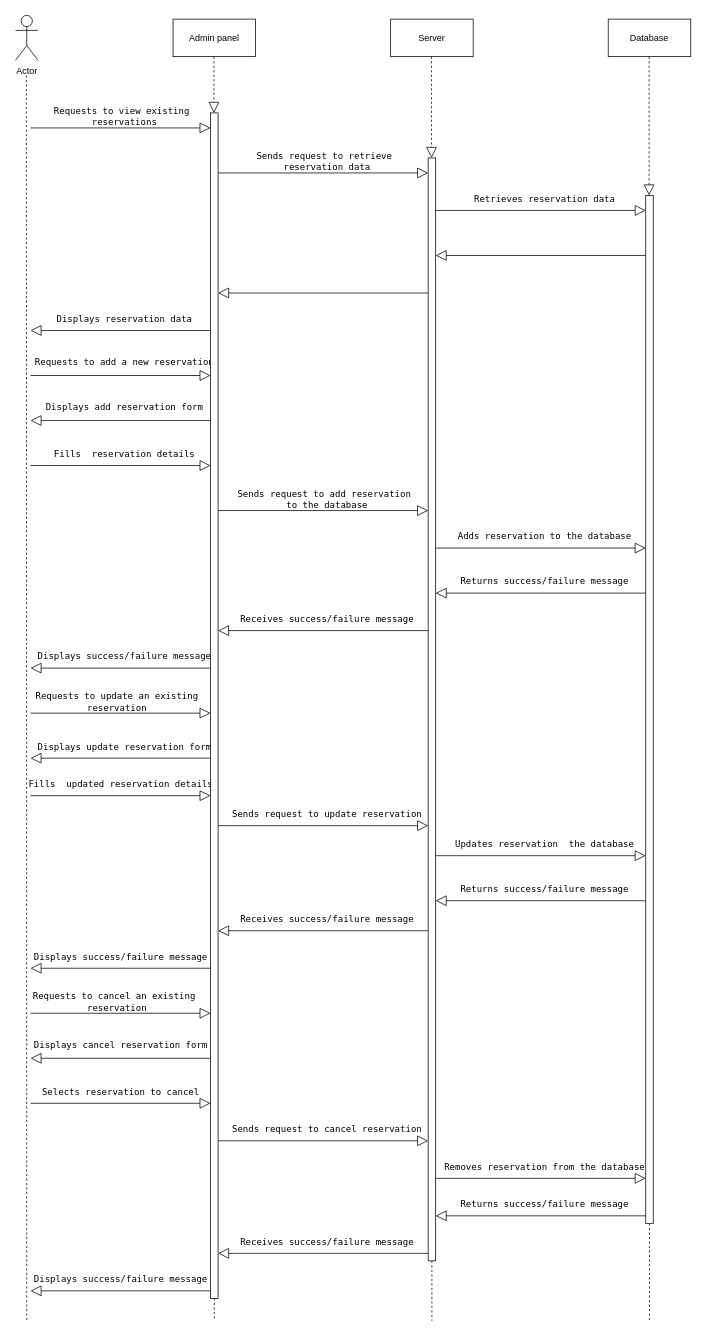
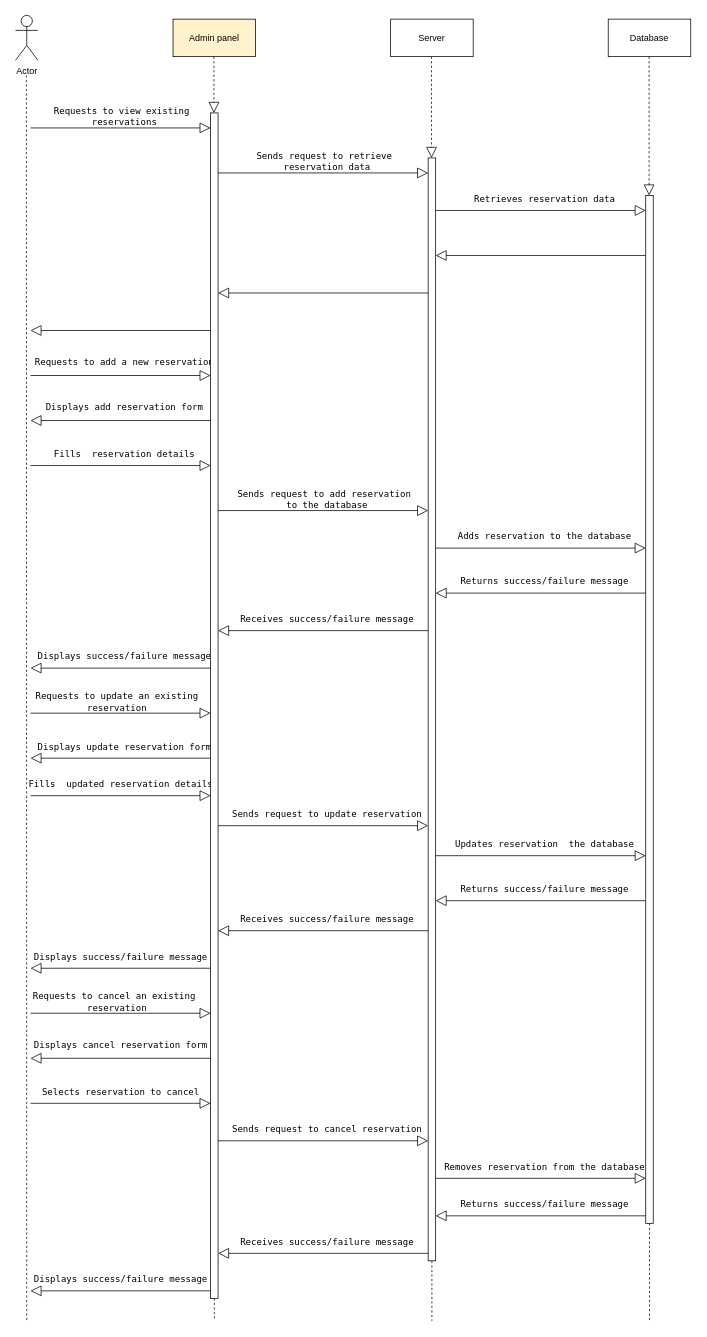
  <mxCell id="0" />
  <mxCell id="1" parent="0" />
  <mxCell id="2" value="Actor" style="shape=umlActor;verticalLabelPosition=bottom;verticalAlign=top;html=1;outlineConnect=0;" vertex="1" parent="1"><mxGeometry x="20" y="20" width="30" height="60" as="geometry" /></mxCell>
- <mxCell id="3" value="Admin panel" style="html=1;whiteSpace=wrap;" vertex="1" parent="1"><mxGeometry x="230" y="25" width="110" height="50" as="geometry" /></mxCell>
+ <mxCell id="3" value="Admin panel" style="html=1;whiteSpace=wrap;fillColor=#fff2cc;" vertex="1" parent="1"><mxGeometry x="230" y="25" width="110" height="50" as="geometry" /></mxCell>
  <mxCell id="4" value="Server" style="html=1;whiteSpace=wrap;" vertex="1" parent="1"><mxGeometry x="520" y="25" width="110" height="50" as="geometry" /></mxCell>
  <mxCell id="5" value="Database" style="html=1;whiteSpace=wrap;" vertex="1" parent="1"><mxGeometry x="810" y="25" width="110" height="50" as="geometry" /></mxCell>
  <mxCell id="6" value="" style="endArrow=none;dashed=1;endFill=0;endSize=12;html=1;rounded=0;" edge="1" parent="1"><mxGeometry width="160" relative="1" as="geometry"><mxPoint x="34.5" y="100" as="sourcePoint" /><mxPoint x="35" y="1760" as="targetPoint" /></mxGeometry></mxCell>
  <mxCell id="7" value="" style="endArrow=none;dashed=1;endFill=0;endSize=12;html=1;rounded=0;" edge="1" parent="1" source="69"><mxGeometry width="160" relative="1" as="geometry"><mxPoint x="284.5" y="75" as="sourcePoint" /><mxPoint x="285" y="1760" as="targetPoint" /></mxGeometry></mxCell>
  <mxCell id="8" value="" style="endArrow=none;dashed=1;endFill=0;endSize=12;html=1;rounded=0;" edge="1" parent="1" source="71"><mxGeometry width="160" relative="1" as="geometry"><mxPoint x="574.5" y="75" as="sourcePoint" /><mxPoint x="575" y="1760" as="targetPoint" /></mxGeometry></mxCell>
  <mxCell id="9" value="" style="endArrow=none;dashed=1;endFill=0;endSize=12;html=1;rounded=0;" edge="1" parent="1" source="73"><mxGeometry width="160" relative="1" as="geometry"><mxPoint x="864.5" y="75" as="sourcePoint" /><mxPoint x="865" y="1760" as="targetPoint" /></mxGeometry></mxCell>
  <mxCell id="10" value="&lt;pre&gt;&lt;code class=&quot;!whitespace-pre hljs language-shell&quot;&gt;Requests to view existing &lt;br&gt;reservations&lt;/code&gt;&lt;/pre&gt;" style="text;html=1;align=center;verticalAlign=middle;resizable=0;points=[];autosize=1;strokeColor=none;fillColor=none;" vertex="1" parent="1"><mxGeometry x="60" y="120" width="210" height="70" as="geometry" /></mxCell>
  <mxCell id="11" value="&lt;pre&gt;&lt;code class=&quot;!whitespace-pre hljs language-shell&quot;&gt;Sends request to retrieve &lt;br&gt;reservation data&lt;/code&gt;&lt;/pre&gt;" style="text;html=1;align=center;verticalAlign=middle;resizable=0;points=[];autosize=1;strokeColor=none;fillColor=none;" vertex="1" parent="1"><mxGeometry x="330" y="180" width="210" height="70" as="geometry" /></mxCell>
  <mxCell id="12" value="&lt;pre&gt;&lt;code class=&quot;!whitespace-pre hljs language-shell&quot;&gt;Retrieves reservation data&lt;/code&gt;&lt;/pre&gt;" style="text;html=1;align=center;verticalAlign=middle;resizable=0;points=[];autosize=1;strokeColor=none;fillColor=none;" vertex="1" parent="1"><mxGeometry x="620" y="240" width="210" height="50" as="geometry" /></mxCell>
- <mxCell id="13" value="&lt;pre&gt;&lt;code class=&quot;!whitespace-pre hljs language-shell&quot;&gt;Displays reservation data&lt;/code&gt;&lt;/pre&gt;" style="text;html=1;align=center;verticalAlign=middle;resizable=0;points=[];autosize=1;strokeColor=none;fillColor=none;" vertex="1" parent="1"><mxGeometry x="65" y="400" width="200" height="50" as="geometry" /></mxCell>
  <mxCell id="14" value="&lt;pre&gt;&lt;code class=&quot;!whitespace-pre hljs language-shell&quot;&gt;Requests to add a new reservation&lt;/code&gt;&lt;/pre&gt;" style="text;html=1;align=center;verticalAlign=middle;resizable=0;points=[];autosize=1;strokeColor=none;fillColor=none;" vertex="1" parent="1"><mxGeometry x="40" y="458" width="250" height="50" as="geometry" /></mxCell>
  <mxCell id="15" value="&lt;pre&gt;&lt;code class=&quot;!whitespace-pre hljs language-shell&quot;&gt;Displays add reservation form&lt;/code&gt;&lt;/pre&gt;" style="text;html=1;align=center;verticalAlign=middle;resizable=0;points=[];autosize=1;strokeColor=none;fillColor=none;" vertex="1" parent="1"><mxGeometry x="50" y="518" width="230" height="50" as="geometry" /></mxCell>
  <mxCell id="16" value="&lt;pre&gt;&lt;code class=&quot;!whitespace-pre hljs language-shell&quot;&gt;Fills  reservation details&lt;span class=&quot;bash&quot;&gt;&lt;/span&gt;&lt;/code&gt;&lt;/pre&gt;" style="text;html=1;align=center;verticalAlign=middle;resizable=0;points=[];autosize=1;strokeColor=none;fillColor=none;" vertex="1" parent="1"><mxGeometry x="60" y="580" width="210" height="50" as="geometry" /></mxCell>
  <mxCell id="17" value="&lt;pre&gt;&lt;code class=&quot;!whitespace-pre hljs language-shell&quot;&gt;Sends request to add reservation &lt;br&gt;to the database&lt;/code&gt;&lt;/pre&gt;" style="text;html=1;align=center;verticalAlign=middle;resizable=0;points=[];autosize=1;strokeColor=none;fillColor=none;" vertex="1" parent="1"><mxGeometry x="310" y="630" width="250" height="70" as="geometry" /></mxCell>
  <mxCell id="18" value="&lt;pre&gt;&lt;code class=&quot;!whitespace-pre hljs language-shell&quot;&gt;Adds reservation to the database&lt;/code&gt;&lt;/pre&gt;" style="text;html=1;align=center;verticalAlign=middle;resizable=0;points=[];autosize=1;strokeColor=none;fillColor=none;" vertex="1" parent="1"><mxGeometry x="600" y="690" width="250" height="50" as="geometry" /></mxCell>
  <mxCell id="19" value="&lt;pre&gt;&lt;code class=&quot;!whitespace-pre hljs language-shell&quot;&gt;Returns success/failure message&lt;/code&gt;&lt;/pre&gt;" style="text;html=1;align=center;verticalAlign=middle;resizable=0;points=[];autosize=1;strokeColor=none;fillColor=none;" vertex="1" parent="1"><mxGeometry x="605" y="750" width="240" height="50" as="geometry" /></mxCell>
  <mxCell id="20" value="&lt;pre&gt;&lt;code class=&quot;!whitespace-pre hljs language-shell&quot;&gt;Receives success/failure message&lt;/code&gt;&lt;/pre&gt;" style="text;html=1;align=center;verticalAlign=middle;resizable=0;points=[];autosize=1;strokeColor=none;fillColor=none;" vertex="1" parent="1"><mxGeometry x="310" y="800" width="250" height="50" as="geometry" /></mxCell>
  <mxCell id="21" value="&lt;pre&gt;&lt;code class=&quot;!whitespace-pre hljs language-shell&quot;&gt;Displays success/failure message&lt;/code&gt;&lt;/pre&gt;" style="text;html=1;align=center;verticalAlign=middle;resizable=0;points=[];autosize=1;strokeColor=none;fillColor=none;" vertex="1" parent="1"><mxGeometry x="40" y="850" width="250" height="50" as="geometry" /></mxCell>
  <mxCell id="22" value="&lt;pre&gt;&lt;code class=&quot;!whitespace-pre hljs language-shell&quot;&gt;Requests to update an existing&lt;br&gt;reservation&lt;/code&gt;&lt;/pre&gt;" style="text;html=1;align=center;verticalAlign=middle;resizable=0;points=[];autosize=1;strokeColor=none;fillColor=none;" vertex="1" parent="1"><mxGeometry x="40" y="900" width="230" height="70" as="geometry" /></mxCell>
  <mxCell id="23" value="&lt;pre&gt;&lt;code class=&quot;!whitespace-pre hljs language-shell&quot;&gt;Displays update reservation form&lt;/code&gt;&lt;/pre&gt;" style="text;html=1;align=center;verticalAlign=middle;resizable=0;points=[];autosize=1;strokeColor=none;fillColor=none;" vertex="1" parent="1"><mxGeometry x="40" y="970" width="250" height="50" as="geometry" /></mxCell>
  <mxCell id="24" value="&lt;pre&gt;&lt;code class=&quot;!whitespace-pre hljs language-shell&quot;&gt;Fills  updated reservation details&lt;span class=&quot;bash&quot;&gt;&lt;/span&gt;&lt;/code&gt;&lt;/pre&gt;" style="text;html=1;align=center;verticalAlign=middle;resizable=0;points=[];autosize=1;strokeColor=none;fillColor=none;" vertex="1" parent="1"><mxGeometry x="30" y="1020" width="260" height="50" as="geometry" /></mxCell>
  <mxCell id="25" value="&lt;pre&gt;&lt;code class=&quot;!whitespace-pre hljs language-shell&quot;&gt;Sends request to update reservation&lt;/code&gt;&lt;/pre&gt;" style="text;html=1;align=center;verticalAlign=middle;resizable=0;points=[];autosize=1;strokeColor=none;fillColor=none;" vertex="1" parent="1"><mxGeometry x="300" y="1060" width="270" height="50" as="geometry" /></mxCell>
  <mxCell id="26" value="&lt;pre&gt;&lt;code class=&quot;!whitespace-pre hljs language-shell&quot;&gt;Updates reservation  the database&lt;span class=&quot;bash&quot;&gt;&lt;/span&gt;&lt;/code&gt;&lt;/pre&gt;" style="text;html=1;align=center;verticalAlign=middle;resizable=0;points=[];autosize=1;strokeColor=none;fillColor=none;" vertex="1" parent="1"><mxGeometry x="600" y="1100" width="250" height="50" as="geometry" /></mxCell>
  <mxCell id="27" value="&lt;pre&gt;&lt;code class=&quot;!whitespace-pre hljs language-shell&quot;&gt;Returns success/failure message&lt;/code&gt;&lt;/pre&gt;" style="text;html=1;align=center;verticalAlign=middle;resizable=0;points=[];autosize=1;strokeColor=none;fillColor=none;" vertex="1" parent="1"><mxGeometry x="605" y="1160" width="240" height="50" as="geometry" /></mxCell>
  <mxCell id="28" value="&lt;pre&gt;&lt;code class=&quot;!whitespace-pre hljs language-shell&quot;&gt;Receives success/failure message&lt;/code&gt;&lt;/pre&gt;" style="text;html=1;align=center;verticalAlign=middle;resizable=0;points=[];autosize=1;strokeColor=none;fillColor=none;" vertex="1" parent="1"><mxGeometry x="310" y="1200" width="250" height="50" as="geometry" /></mxCell>
  <mxCell id="29" value="&lt;pre&gt;&lt;code class=&quot;!whitespace-pre hljs language-shell&quot;&gt;Displays success/failure message&lt;/code&gt;&lt;/pre&gt;" style="text;html=1;align=center;verticalAlign=middle;resizable=0;points=[];autosize=1;strokeColor=none;fillColor=none;" vertex="1" parent="1"><mxGeometry x="35" y="1250" width="250" height="50" as="geometry" /></mxCell>
  <mxCell id="30" value="&lt;pre&gt;&lt;code class=&quot;!whitespace-pre hljs language-shell&quot;&gt;Requests to cancel an existing &lt;br&gt;reservation&lt;/code&gt;&lt;/pre&gt;" style="text;html=1;align=center;verticalAlign=middle;resizable=0;points=[];autosize=1;strokeColor=none;fillColor=none;" vertex="1" parent="1"><mxGeometry x="35" y="1300" width="240" height="70" as="geometry" /></mxCell>
  <mxCell id="31" value="&lt;pre&gt;&lt;code class=&quot;!whitespace-pre hljs language-shell&quot;&gt;Displays cancel reservation form&lt;/code&gt;&lt;/pre&gt;" style="text;html=1;align=center;verticalAlign=middle;resizable=0;points=[];autosize=1;strokeColor=none;fillColor=none;" vertex="1" parent="1"><mxGeometry x="35" y="1368" width="250" height="50" as="geometry" /></mxCell>
  <mxCell id="32" value="&lt;pre&gt;&lt;code class=&quot;!whitespace-pre hljs language-shell&quot;&gt;Selects reservation to cancel&lt;/code&gt;&lt;/pre&gt;" style="text;html=1;align=center;verticalAlign=middle;resizable=0;points=[];autosize=1;strokeColor=none;fillColor=none;" vertex="1" parent="1"><mxGeometry x="45" y="1430" width="230" height="50" as="geometry" /></mxCell>
  <mxCell id="33" value="&lt;pre&gt;&lt;code class=&quot;!whitespace-pre hljs language-shell&quot;&gt;Sends request to cancel reservation&lt;/code&gt;&lt;/pre&gt;" style="text;html=1;align=center;verticalAlign=middle;resizable=0;points=[];autosize=1;strokeColor=none;fillColor=none;" vertex="1" parent="1"><mxGeometry x="300" y="1480" width="270" height="50" as="geometry" /></mxCell>
  <mxCell id="34" value="&lt;pre&gt;&lt;code class=&quot;!whitespace-pre hljs language-shell&quot;&gt;Removes reservation from the database&lt;/code&gt;&lt;/pre&gt;" style="text;html=1;align=center;verticalAlign=middle;resizable=0;points=[];autosize=1;strokeColor=none;fillColor=none;" vertex="1" parent="1"><mxGeometry x="585" y="1530" width="280" height="50" as="geometry" /></mxCell>
  <mxCell id="35" value="&lt;pre&gt;&lt;code class=&quot;!whitespace-pre hljs language-shell&quot;&gt;Returns success/failure message&lt;/code&gt;&lt;/pre&gt;" style="text;html=1;align=center;verticalAlign=middle;resizable=0;points=[];autosize=1;strokeColor=none;fillColor=none;" vertex="1" parent="1"><mxGeometry x="605" y="1580" width="240" height="50" as="geometry" /></mxCell>
  <mxCell id="36" value="&lt;pre&gt;&lt;code class=&quot;!whitespace-pre hljs language-shell&quot;&gt;Receives success/failure message&lt;/code&gt;&lt;/pre&gt;" style="text;html=1;align=center;verticalAlign=middle;resizable=0;points=[];autosize=1;strokeColor=none;fillColor=none;" vertex="1" parent="1"><mxGeometry x="310" y="1630" width="250" height="50" as="geometry" /></mxCell>
  <mxCell id="37" value="&lt;pre&gt;&lt;code class=&quot;!whitespace-pre hljs language-shell&quot;&gt;Displays success/failure message&lt;/code&gt;&lt;/pre&gt;" style="text;html=1;align=center;verticalAlign=middle;resizable=0;points=[];autosize=1;strokeColor=none;fillColor=none;" vertex="1" parent="1"><mxGeometry x="35" y="1680" width="250" height="50" as="geometry" /></mxCell>
  <mxCell id="38" value="" style="endArrow=block;endFill=0;endSize=12;html=1;rounded=0;" edge="1" parent="1"><mxGeometry width="160" relative="1" as="geometry"><mxPoint x="40" y="170" as="sourcePoint" /><mxPoint x="280" y="170" as="targetPoint" /></mxGeometry></mxCell>
  <mxCell id="39" value="" style="endArrow=block;endFill=0;endSize=12;html=1;rounded=0;" edge="1" parent="1"><mxGeometry width="160" relative="1" as="geometry"><mxPoint x="280" y="440" as="sourcePoint" /><mxPoint x="40" y="440" as="targetPoint" /></mxGeometry></mxCell>
  <mxCell id="40" value="" style="endArrow=block;endFill=0;endSize=12;html=1;rounded=0;" edge="1" parent="1"><mxGeometry width="160" relative="1" as="geometry"><mxPoint x="40" y="500" as="sourcePoint" /><mxPoint x="280" y="500" as="targetPoint" /></mxGeometry></mxCell>
  <mxCell id="41" value="" style="endArrow=block;endFill=0;endSize=12;html=1;rounded=0;" edge="1" parent="1"><mxGeometry width="160" relative="1" as="geometry"><mxPoint x="280" y="560" as="sourcePoint" /><mxPoint x="40" y="560" as="targetPoint" /></mxGeometry></mxCell>
  <mxCell id="42" value="" style="endArrow=block;endFill=0;endSize=12;html=1;rounded=0;" edge="1" parent="1"><mxGeometry width="160" relative="1" as="geometry"><mxPoint x="40" y="620" as="sourcePoint" /><mxPoint x="280" y="620" as="targetPoint" /></mxGeometry></mxCell>
  <mxCell id="43" value="" style="endArrow=block;endFill=0;endSize=12;html=1;rounded=0;" edge="1" parent="1"><mxGeometry width="160" relative="1" as="geometry"><mxPoint x="280" y="890" as="sourcePoint" /><mxPoint x="40" y="890" as="targetPoint" /></mxGeometry></mxCell>
  <mxCell id="44" value="" style="endArrow=block;endFill=0;endSize=12;html=1;rounded=0;" edge="1" parent="1"><mxGeometry width="160" relative="1" as="geometry"><mxPoint x="40" y="950" as="sourcePoint" /><mxPoint x="280" y="950" as="targetPoint" /></mxGeometry></mxCell>
  <mxCell id="45" value="" style="endArrow=block;endFill=0;endSize=12;html=1;rounded=0;" edge="1" parent="1"><mxGeometry width="160" relative="1" as="geometry"><mxPoint x="280" y="1010" as="sourcePoint" /><mxPoint x="40" y="1010" as="targetPoint" /></mxGeometry></mxCell>
  <mxCell id="46" value="" style="endArrow=block;endFill=0;endSize=12;html=1;rounded=0;" edge="1" parent="1"><mxGeometry width="160" relative="1" as="geometry"><mxPoint x="40" y="1060" as="sourcePoint" /><mxPoint x="280" y="1060" as="targetPoint" /></mxGeometry></mxCell>
  <mxCell id="47" value="" style="endArrow=block;endFill=0;endSize=12;html=1;rounded=0;" edge="1" parent="1"><mxGeometry width="160" relative="1" as="geometry"><mxPoint x="280" y="1290" as="sourcePoint" /><mxPoint x="40" y="1290" as="targetPoint" /></mxGeometry></mxCell>
  <mxCell id="48" value="" style="endArrow=block;endFill=0;endSize=12;html=1;rounded=0;" edge="1" parent="1"><mxGeometry width="160" relative="1" as="geometry"><mxPoint x="40" y="1350" as="sourcePoint" /><mxPoint x="280" y="1350" as="targetPoint" /></mxGeometry></mxCell>
  <mxCell id="49" value="" style="endArrow=block;endFill=0;endSize=12;html=1;rounded=0;" edge="1" parent="1"><mxGeometry width="160" relative="1" as="geometry"><mxPoint x="280" y="1410" as="sourcePoint" /><mxPoint x="40" y="1410" as="targetPoint" /></mxGeometry></mxCell>
  <mxCell id="50" value="" style="endArrow=block;endFill=0;endSize=12;html=1;rounded=0;" edge="1" parent="1"><mxGeometry width="160" relative="1" as="geometry"><mxPoint x="40" y="1470" as="sourcePoint" /><mxPoint x="280" y="1470" as="targetPoint" /></mxGeometry></mxCell>
  <mxCell id="51" value="" style="endArrow=block;endFill=0;endSize=12;html=1;rounded=0;" edge="1" parent="1"><mxGeometry width="160" relative="1" as="geometry"><mxPoint x="280" y="1720" as="sourcePoint" /><mxPoint x="40" y="1720" as="targetPoint" /></mxGeometry></mxCell>
  <mxCell id="52" value="" style="endArrow=block;endFill=0;endSize=12;html=1;rounded=0;" edge="1" parent="1"><mxGeometry width="160" relative="1" as="geometry"><mxPoint x="290" y="230" as="sourcePoint" /><mxPoint x="570" y="230" as="targetPoint" /></mxGeometry></mxCell>
  <mxCell id="53" value="" style="endArrow=block;endFill=0;endSize=12;html=1;rounded=0;" edge="1" parent="1"><mxGeometry width="160" relative="1" as="geometry"><mxPoint x="570" y="390" as="sourcePoint" /><mxPoint x="290" y="390" as="targetPoint" /></mxGeometry></mxCell>
  <mxCell id="54" value="" style="endArrow=block;endFill=0;endSize=12;html=1;rounded=0;" edge="1" parent="1"><mxGeometry width="160" relative="1" as="geometry"><mxPoint x="290" y="680" as="sourcePoint" /><mxPoint x="570" y="680" as="targetPoint" /></mxGeometry></mxCell>
  <mxCell id="55" value="" style="endArrow=block;endFill=0;endSize=12;html=1;rounded=0;" edge="1" parent="1"><mxGeometry width="160" relative="1" as="geometry"><mxPoint x="570" y="840" as="sourcePoint" /><mxPoint x="290" y="840" as="targetPoint" /></mxGeometry></mxCell>
  <mxCell id="56" value="" style="endArrow=block;endFill=0;endSize=12;html=1;rounded=0;" edge="1" parent="1"><mxGeometry width="160" relative="1" as="geometry"><mxPoint x="290" y="1100" as="sourcePoint" /><mxPoint x="570" y="1100" as="targetPoint" /></mxGeometry></mxCell>
  <mxCell id="57" value="" style="endArrow=block;endFill=0;endSize=12;html=1;rounded=0;" edge="1" parent="1"><mxGeometry width="160" relative="1" as="geometry"><mxPoint x="570" y="1240" as="sourcePoint" /><mxPoint x="290" y="1240" as="targetPoint" /></mxGeometry></mxCell>
  <mxCell id="58" value="" style="endArrow=block;endFill=0;endSize=12;html=1;rounded=0;" edge="1" parent="1"><mxGeometry width="160" relative="1" as="geometry"><mxPoint x="290" y="1520" as="sourcePoint" /><mxPoint x="570" y="1520" as="targetPoint" /></mxGeometry></mxCell>
  <mxCell id="59" value="" style="endArrow=block;endFill=0;endSize=12;html=1;rounded=0;" edge="1" parent="1"><mxGeometry width="160" relative="1" as="geometry"><mxPoint x="570" y="1670" as="sourcePoint" /><mxPoint x="290" y="1670" as="targetPoint" /></mxGeometry></mxCell>
  <mxCell id="60" value="" style="endArrow=block;endFill=0;endSize=12;html=1;rounded=0;" edge="1" parent="1"><mxGeometry width="160" relative="1" as="geometry"><mxPoint x="580" y="280" as="sourcePoint" /><mxPoint x="860" y="280" as="targetPoint" /></mxGeometry></mxCell>
  <mxCell id="61" value="" style="endArrow=block;endFill=0;endSize=12;html=1;rounded=0;" edge="1" parent="1"><mxGeometry width="160" relative="1" as="geometry"><mxPoint x="860" y="340" as="sourcePoint" /><mxPoint x="580" y="340" as="targetPoint" /></mxGeometry></mxCell>
  <mxCell id="62" value="" style="endArrow=block;endFill=0;endSize=12;html=1;rounded=0;" edge="1" parent="1"><mxGeometry width="160" relative="1" as="geometry"><mxPoint x="580" y="730" as="sourcePoint" /><mxPoint x="860" y="730" as="targetPoint" /></mxGeometry></mxCell>
  <mxCell id="63" value="" style="endArrow=block;endFill=0;endSize=12;html=1;rounded=0;" edge="1" parent="1"><mxGeometry width="160" relative="1" as="geometry"><mxPoint x="860" y="790" as="sourcePoint" /><mxPoint x="580" y="790" as="targetPoint" /></mxGeometry></mxCell>
  <mxCell id="64" value="" style="endArrow=block;endFill=0;endSize=12;html=1;rounded=0;" edge="1" parent="1"><mxGeometry width="160" relative="1" as="geometry"><mxPoint x="580" y="1140" as="sourcePoint" /><mxPoint x="860" y="1140" as="targetPoint" /></mxGeometry></mxCell>
  <mxCell id="65" value="" style="endArrow=block;endFill=0;endSize=12;html=1;rounded=0;" edge="1" parent="1"><mxGeometry width="160" relative="1" as="geometry"><mxPoint x="860" y="1200" as="sourcePoint" /><mxPoint x="580" y="1200" as="targetPoint" /></mxGeometry></mxCell>
  <mxCell id="66" value="" style="endArrow=block;endFill=0;endSize=12;html=1;rounded=0;" edge="1" parent="1"><mxGeometry width="160" relative="1" as="geometry"><mxPoint x="580" y="1570" as="sourcePoint" /><mxPoint x="860" y="1570" as="targetPoint" /></mxGeometry></mxCell>
  <mxCell id="67" value="" style="endArrow=block;endFill=0;endSize=12;html=1;rounded=0;" edge="1" parent="1"><mxGeometry width="160" relative="1" as="geometry"><mxPoint x="860" y="1620" as="sourcePoint" /><mxPoint x="580" y="1620" as="targetPoint" /></mxGeometry></mxCell>
  <mxCell id="68" value="" style="endArrow=block;dashed=1;endFill=0;endSize=12;html=1;rounded=0;" edge="1" parent="1" target="69"><mxGeometry width="160" relative="1" as="geometry"><mxPoint x="284.5" y="75" as="sourcePoint" /><mxPoint x="285" y="1760" as="targetPoint" /></mxGeometry></mxCell>
  <mxCell id="69" value="" style="html=1;points=[];perimeter=orthogonalPerimeter;outlineConnect=0;targetShapes=umlLifeline;portConstraint=eastwest;newEdgeStyle={&quot;edgeStyle&quot;:&quot;elbowEdgeStyle&quot;,&quot;elbow&quot;:&quot;vertical&quot;,&quot;curved&quot;:0,&quot;rounded&quot;:0};" vertex="1" parent="1"><mxGeometry x="280" y="150" width="10" height="1580" as="geometry" /></mxCell>
  <mxCell id="70" value="" style="endArrow=block;dashed=1;endFill=0;endSize=12;html=1;rounded=0;" edge="1" parent="1" target="71"><mxGeometry width="160" relative="1" as="geometry"><mxPoint x="574.5" y="75" as="sourcePoint" /><mxPoint x="575" y="1760" as="targetPoint" /></mxGeometry></mxCell>
  <mxCell id="71" value="" style="html=1;points=[];perimeter=orthogonalPerimeter;outlineConnect=0;targetShapes=umlLifeline;portConstraint=eastwest;newEdgeStyle={&quot;edgeStyle&quot;:&quot;elbowEdgeStyle&quot;,&quot;elbow&quot;:&quot;vertical&quot;,&quot;curved&quot;:0,&quot;rounded&quot;:0};" vertex="1" parent="1"><mxGeometry x="570" y="210" width="10" height="1470" as="geometry" /></mxCell>
  <mxCell id="72" value="" style="endArrow=block;dashed=1;endFill=0;endSize=12;html=1;rounded=0;" edge="1" parent="1" target="73"><mxGeometry width="160" relative="1" as="geometry"><mxPoint x="864.5" y="75" as="sourcePoint" /><mxPoint x="865" y="1760" as="targetPoint" /></mxGeometry></mxCell>
  <mxCell id="73" value="" style="html=1;points=[];perimeter=orthogonalPerimeter;outlineConnect=0;targetShapes=umlLifeline;portConstraint=eastwest;newEdgeStyle={&quot;edgeStyle&quot;:&quot;elbowEdgeStyle&quot;,&quot;elbow&quot;:&quot;vertical&quot;,&quot;curved&quot;:0,&quot;rounded&quot;:0};" vertex="1" parent="1"><mxGeometry x="860" y="260" width="10" height="1370" as="geometry" /></mxCell>
